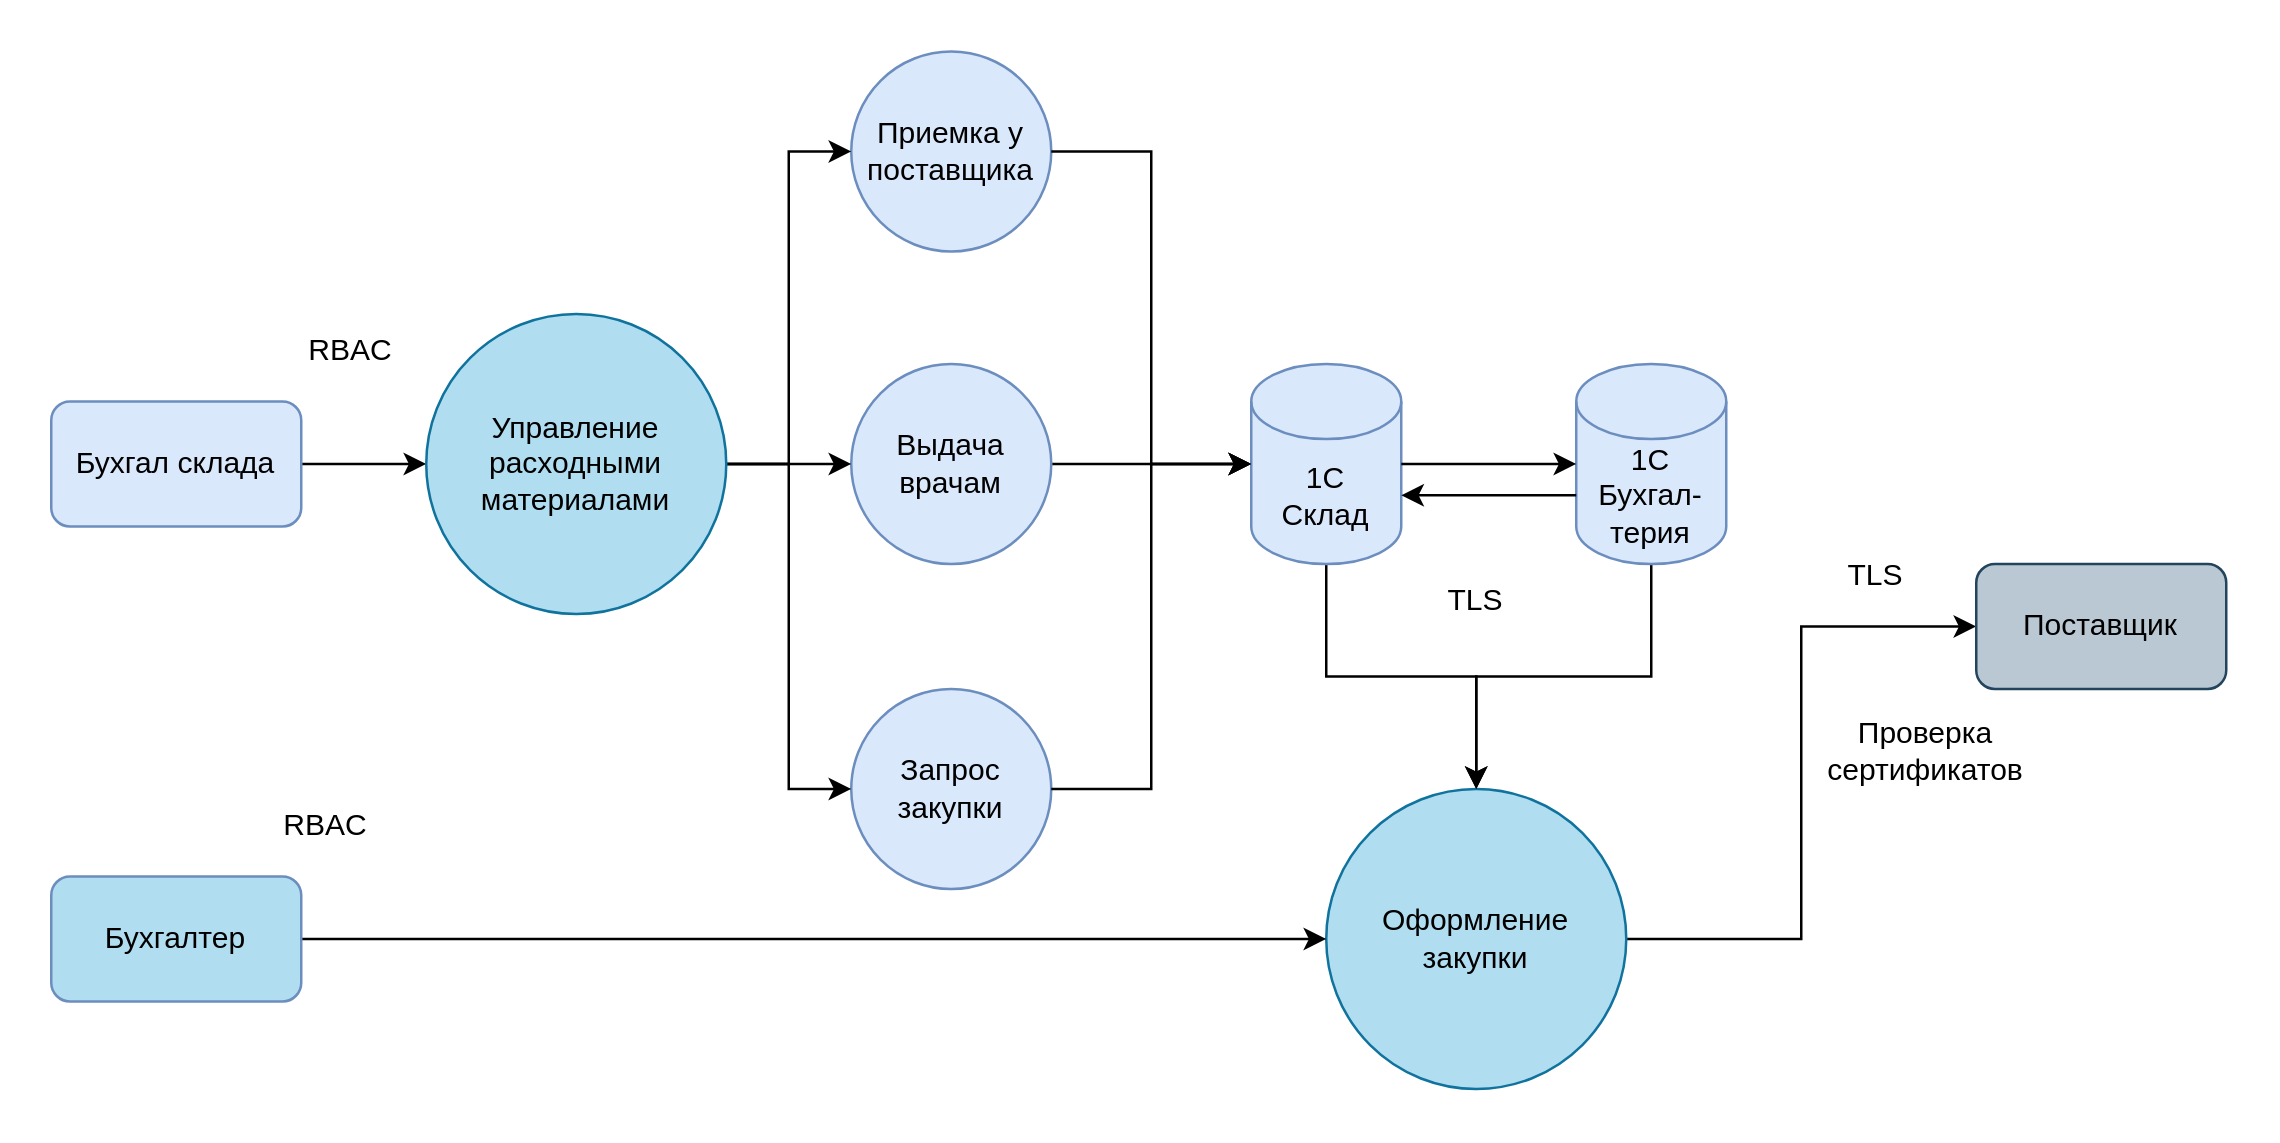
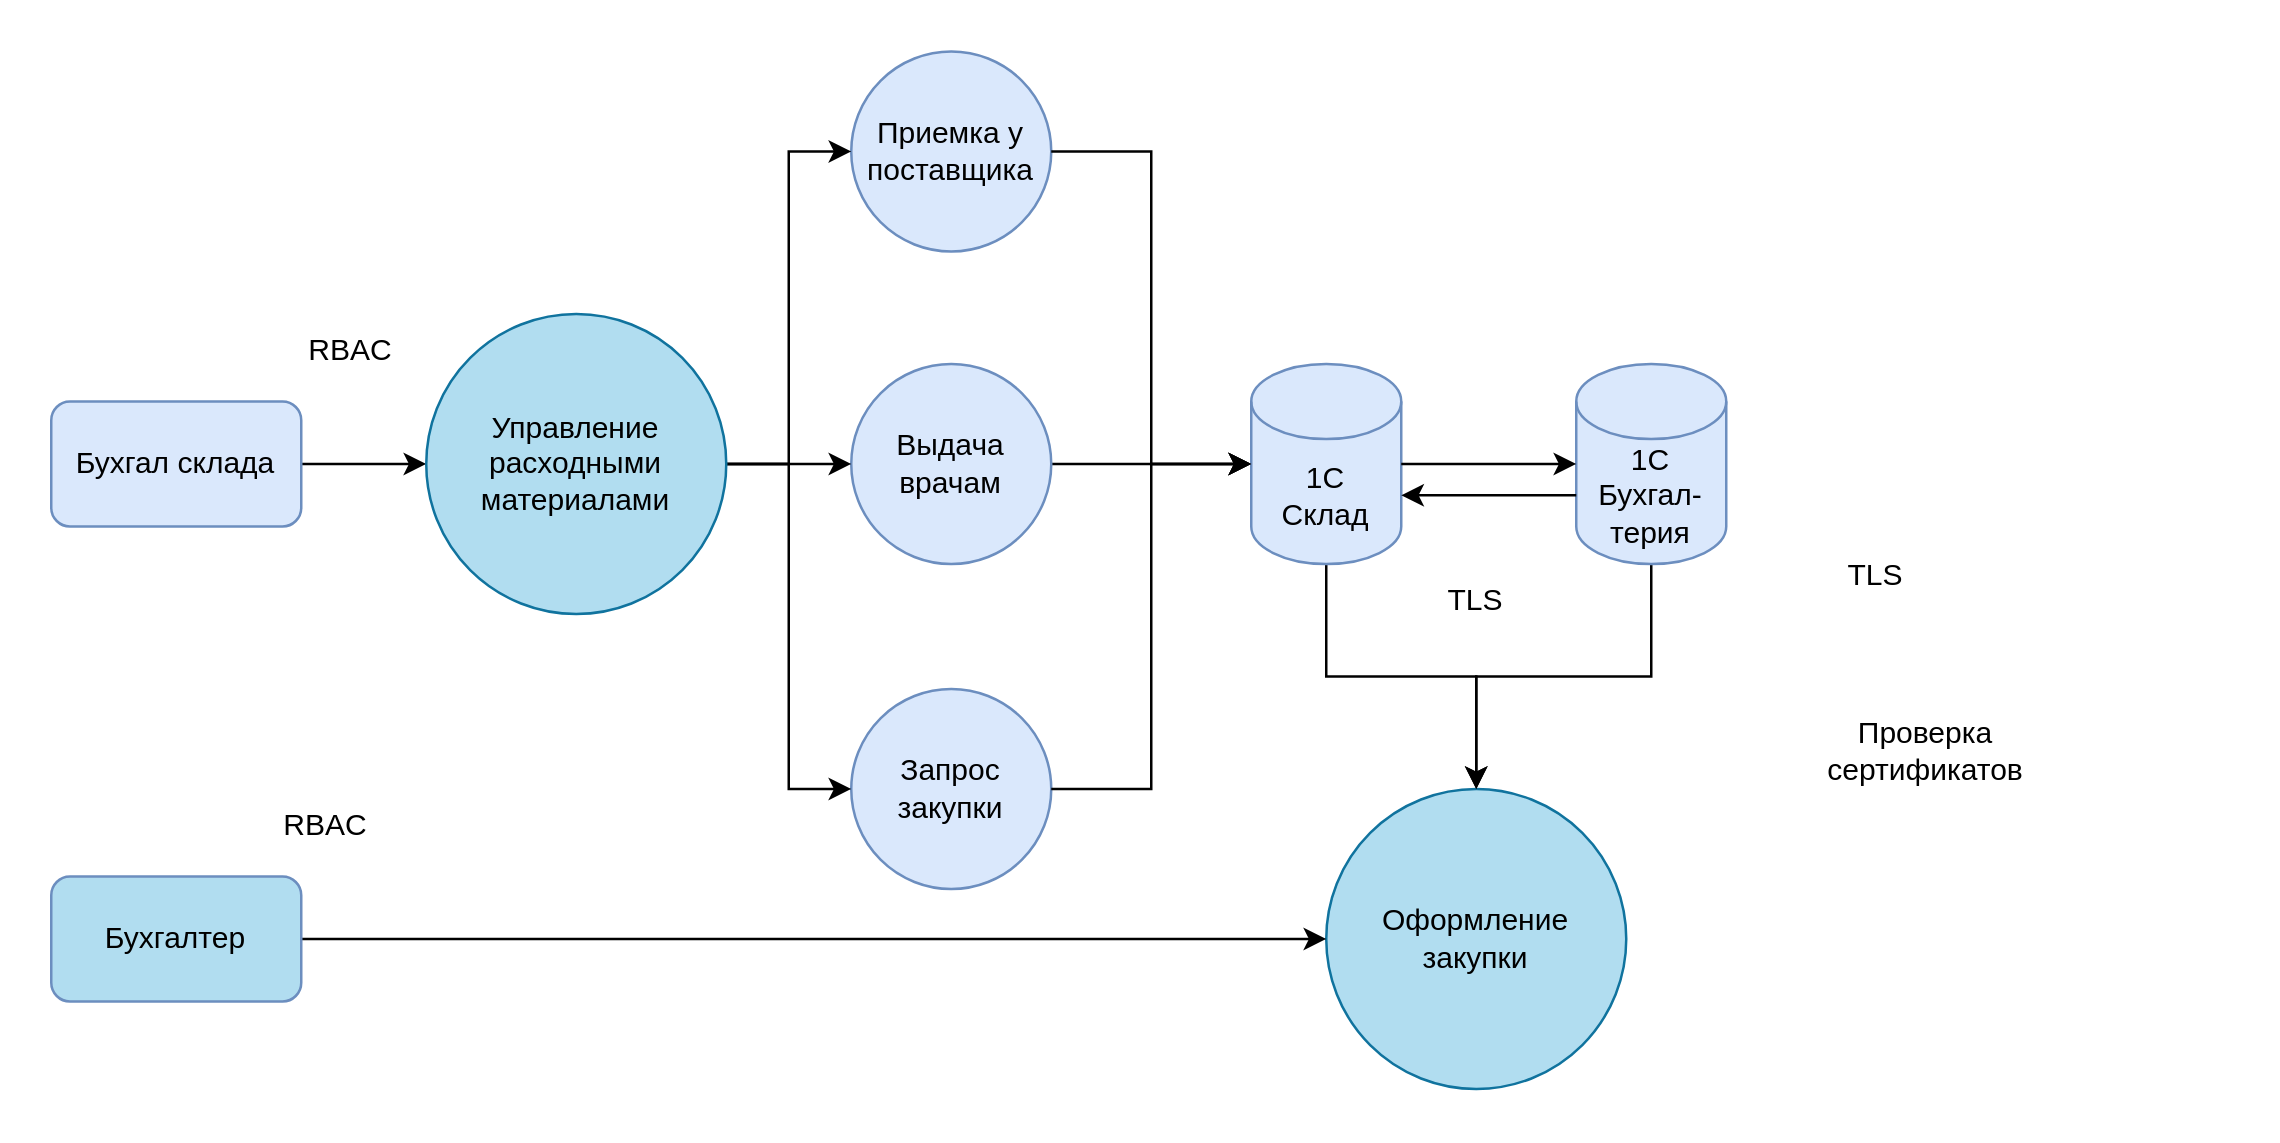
  <mxCell id="0" />
  <mxCell id="1" parent="0" />
  <mxCell id="2" style="edgeStyle=orthogonalEdgeStyle;rounded=0;orthogonalLoop=1;jettySize=auto;html=1;" parent="1" source="3" target="15" edge="1"><mxGeometry relative="1" as="geometry" /></mxCell>
  <mxCell id="3" value="Бухгал склада" style="html=1;dashed=0;whiteSpace=wrap;rounded=1;fillColor=#dae8fc;strokeColor=#6c8ebf;" parent="1" vertex="1"><mxGeometry x="20" y="160" width="100" height="50" as="geometry" /></mxCell>
- <mxCell id="4" style="edgeStyle=orthogonalEdgeStyle;rounded=0;orthogonalLoop=1;jettySize=auto;html=1;entryX=0;entryY=0.5;entryDx=0;entryDy=0;" parent="1" source="5" target="24" edge="1"><mxGeometry relative="1" as="geometry" /></mxCell>
  <mxCell id="5" value="Оформление закупки" style="ellipse;whiteSpace=wrap;html=1;aspect=fixed;fillColor=#b1ddf0;strokeColor=#10739e;" parent="1" vertex="1"><mxGeometry x="530" y="315" width="120" height="120" as="geometry" /></mxCell>
  <mxCell id="6" style="edgeStyle=orthogonalEdgeStyle;rounded=0;orthogonalLoop=1;jettySize=auto;html=1;" parent="1" source="7" target="5" edge="1"><mxGeometry relative="1" as="geometry" /></mxCell>
  <mxCell id="7" value="Бухгалтер" style="html=1;dashed=0;whiteSpace=wrap;rounded=1;fillColor=#b1ddf0;strokeColor=#6c8ebf;" parent="1" vertex="1"><mxGeometry x="20" y="350" width="100" height="50" as="geometry" /></mxCell>
  <mxCell id="8" value="Приемка у поставщика" style="ellipse;whiteSpace=wrap;html=1;aspect=fixed;fillColor=#dae8fc;strokeColor=#6c8ebf;" parent="1" vertex="1"><mxGeometry x="340" y="20" width="80" height="80" as="geometry" /></mxCell>
  <mxCell id="9" style="edgeStyle=orthogonalEdgeStyle;rounded=0;orthogonalLoop=1;jettySize=auto;html=1;" parent="1" source="10" target="19" edge="1"><mxGeometry relative="1" as="geometry" /></mxCell>
  <mxCell id="10" value="Выдача врачам" style="ellipse;whiteSpace=wrap;html=1;aspect=fixed;fillColor=#dae8fc;strokeColor=#6c8ebf;" parent="1" vertex="1"><mxGeometry x="340" y="145" width="80" height="80" as="geometry" /></mxCell>
  <mxCell id="11" value="Запрос закупки" style="ellipse;whiteSpace=wrap;html=1;aspect=fixed;fillColor=#dae8fc;strokeColor=#6c8ebf;" parent="1" vertex="1"><mxGeometry x="340" y="275" width="80" height="80" as="geometry" /></mxCell>
  <mxCell id="12" style="edgeStyle=orthogonalEdgeStyle;rounded=0;orthogonalLoop=1;jettySize=auto;html=1;entryX=0;entryY=0.5;entryDx=0;entryDy=0;" parent="1" source="15" target="10" edge="1"><mxGeometry relative="1" as="geometry" /></mxCell>
  <mxCell id="13" style="edgeStyle=orthogonalEdgeStyle;rounded=0;orthogonalLoop=1;jettySize=auto;html=1;entryX=0;entryY=0.5;entryDx=0;entryDy=0;" parent="1" source="15" target="8" edge="1"><mxGeometry relative="1" as="geometry" /></mxCell>
  <mxCell id="14" style="edgeStyle=orthogonalEdgeStyle;rounded=0;orthogonalLoop=1;jettySize=auto;html=1;entryX=0;entryY=0.5;entryDx=0;entryDy=0;" parent="1" source="15" target="11" edge="1"><mxGeometry relative="1" as="geometry" /></mxCell>
  <mxCell id="15" value="Управление расходными материалами" style="ellipse;whiteSpace=wrap;html=1;aspect=fixed;fillColor=#b1ddf0;strokeColor=#10739e;" parent="1" vertex="1"><mxGeometry x="170" y="125" width="120" height="120" as="geometry" /></mxCell>
  <mxCell id="16" style="edgeStyle=orthogonalEdgeStyle;rounded=0;orthogonalLoop=1;jettySize=auto;html=1;entryX=0.5;entryY=0;entryDx=0;entryDy=0;" parent="1" source="17" target="5" edge="1"><mxGeometry relative="1" as="geometry" /></mxCell>
  <mxCell id="17" value="1С Бухгал-терия" style="shape=cylinder3;whiteSpace=wrap;html=1;boundedLbl=1;backgroundOutline=1;size=15;fillColor=#dae8fc;strokeColor=#6c8ebf;" parent="1" vertex="1"><mxGeometry x="630" y="145" width="60" height="80" as="geometry" /></mxCell>
  <mxCell id="18" style="edgeStyle=orthogonalEdgeStyle;rounded=0;orthogonalLoop=1;jettySize=auto;html=1;" parent="1" source="19" target="5" edge="1"><mxGeometry relative="1" as="geometry" /></mxCell>
  <mxCell id="19" value="1С &lt;br&gt;Склад" style="shape=cylinder3;whiteSpace=wrap;html=1;boundedLbl=1;backgroundOutline=1;size=15;fillColor=#dae8fc;strokeColor=#6c8ebf;" parent="1" vertex="1"><mxGeometry x="500" y="145" width="60" height="80" as="geometry" /></mxCell>
  <mxCell id="20" style="edgeStyle=orthogonalEdgeStyle;rounded=0;orthogonalLoop=1;jettySize=auto;html=1;entryX=0;entryY=0.5;entryDx=0;entryDy=0;entryPerimeter=0;" parent="1" source="8" target="19" edge="1"><mxGeometry relative="1" as="geometry" /></mxCell>
  <mxCell id="21" style="edgeStyle=orthogonalEdgeStyle;rounded=0;orthogonalLoop=1;jettySize=auto;html=1;entryX=0;entryY=0.5;entryDx=0;entryDy=0;entryPerimeter=0;" parent="1" source="11" target="19" edge="1"><mxGeometry relative="1" as="geometry" /></mxCell>
  <mxCell id="22" style="edgeStyle=orthogonalEdgeStyle;rounded=0;orthogonalLoop=1;jettySize=auto;html=1;entryX=0;entryY=0.5;entryDx=0;entryDy=0;entryPerimeter=0;" parent="1" source="19" target="17" edge="1"><mxGeometry relative="1" as="geometry" /></mxCell>
  <mxCell id="23" style="edgeStyle=orthogonalEdgeStyle;rounded=0;orthogonalLoop=1;jettySize=auto;html=1;entryX=1;entryY=0;entryDx=0;entryDy=52.5;entryPerimeter=0;exitX=0;exitY=0;exitDx=0;exitDy=52.5;exitPerimeter=0;" parent="1" source="17" target="19" edge="1"><mxGeometry relative="1" as="geometry"><mxPoint x="610" y="395" as="sourcePoint" /><mxPoint x="640" y="195" as="targetPoint" /></mxGeometry></mxCell>
- <mxCell id="24" value="Поставщик" style="html=1;dashed=0;whiteSpace=wrap;rounded=1;fillColor=#bac8d3;strokeColor=#23445d;" parent="1" vertex="1"><mxGeometry x="790" y="225" width="100" height="50" as="geometry" /></mxCell>
  <mxCell id="25" value="TLS" style="text;html=1;align=center;verticalAlign=middle;whiteSpace=wrap;rounded=0;" vertex="1" parent="1"><mxGeometry x="720" y="215" width="60" height="30" as="geometry" /></mxCell>
  <mxCell id="26" value="TLS" style="text;html=1;align=center;verticalAlign=middle;whiteSpace=wrap;rounded=0;" vertex="1" parent="1"><mxGeometry x="560" y="225" width="60" height="30" as="geometry" /></mxCell>
  <mxCell id="27" value="RBAC" style="text;html=1;align=center;verticalAlign=middle;whiteSpace=wrap;rounded=0;" vertex="1" parent="1"><mxGeometry x="110" y="125" width="60" height="30" as="geometry" /></mxCell>
  <mxCell id="28" value="RBAC" style="text;html=1;align=center;verticalAlign=middle;whiteSpace=wrap;rounded=0;" vertex="1" parent="1"><mxGeometry x="100" y="315" width="60" height="30" as="geometry" /></mxCell>
  <mxCell id="29" value="Проверка сертификатов" style="text;html=1;align=center;verticalAlign=middle;whiteSpace=wrap;rounded=0;" vertex="1" parent="1"><mxGeometry x="740" y="285" width="60" height="30" as="geometry" /></mxCell>
